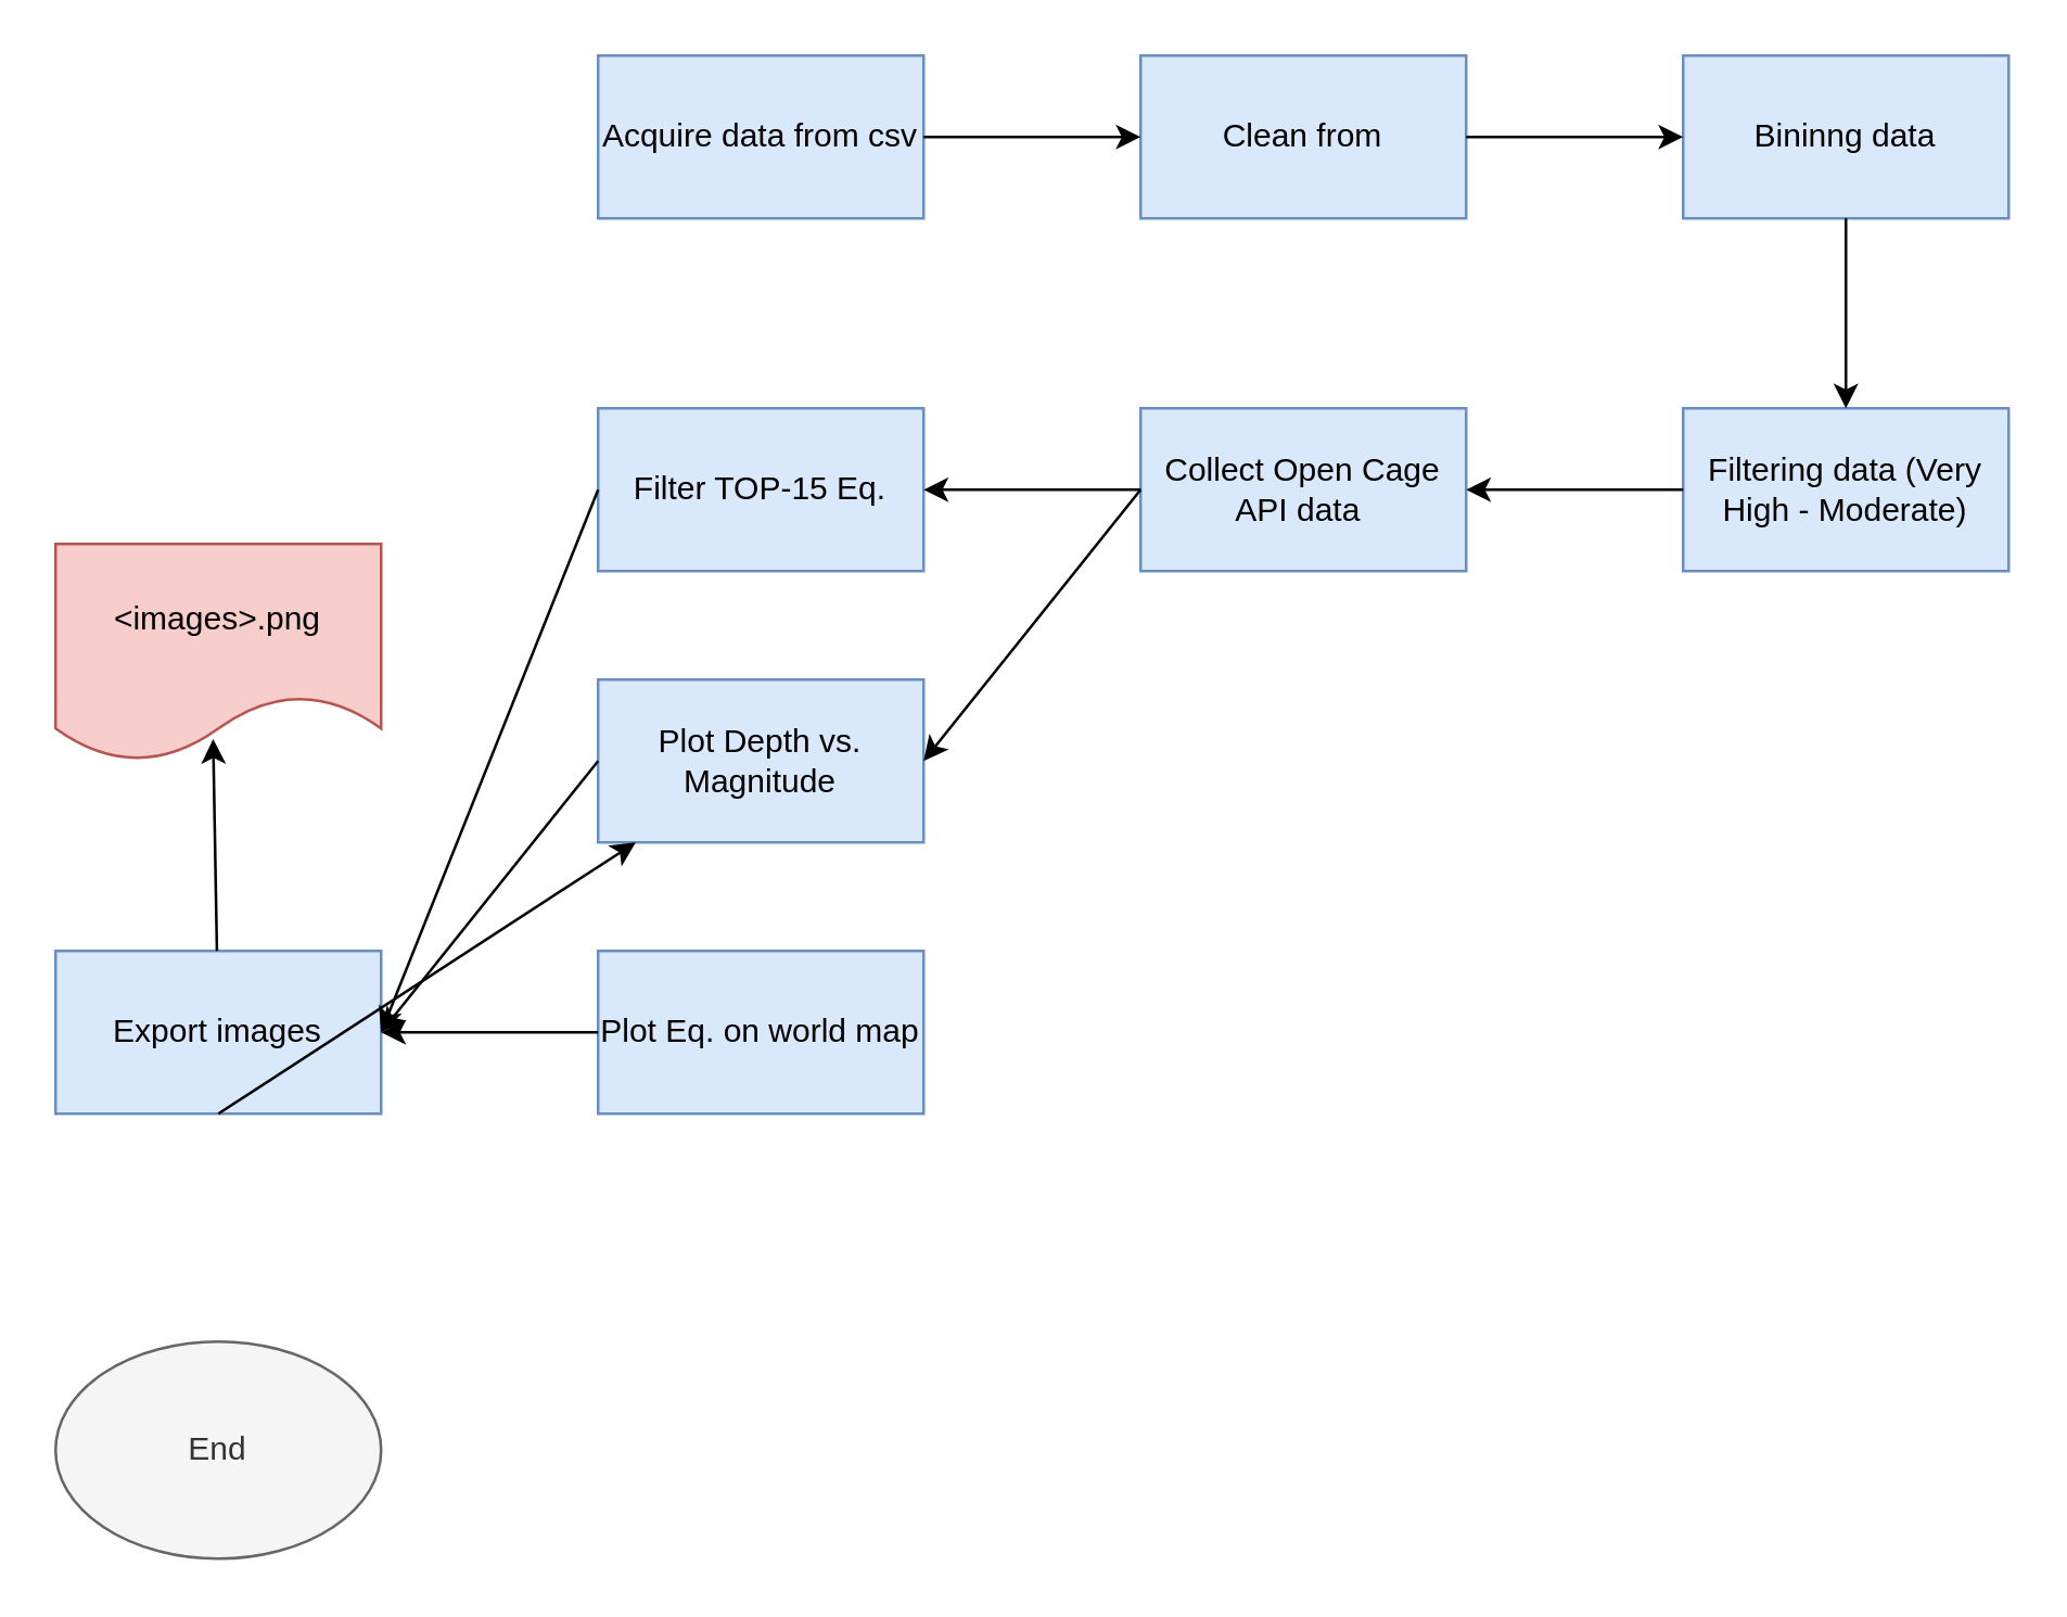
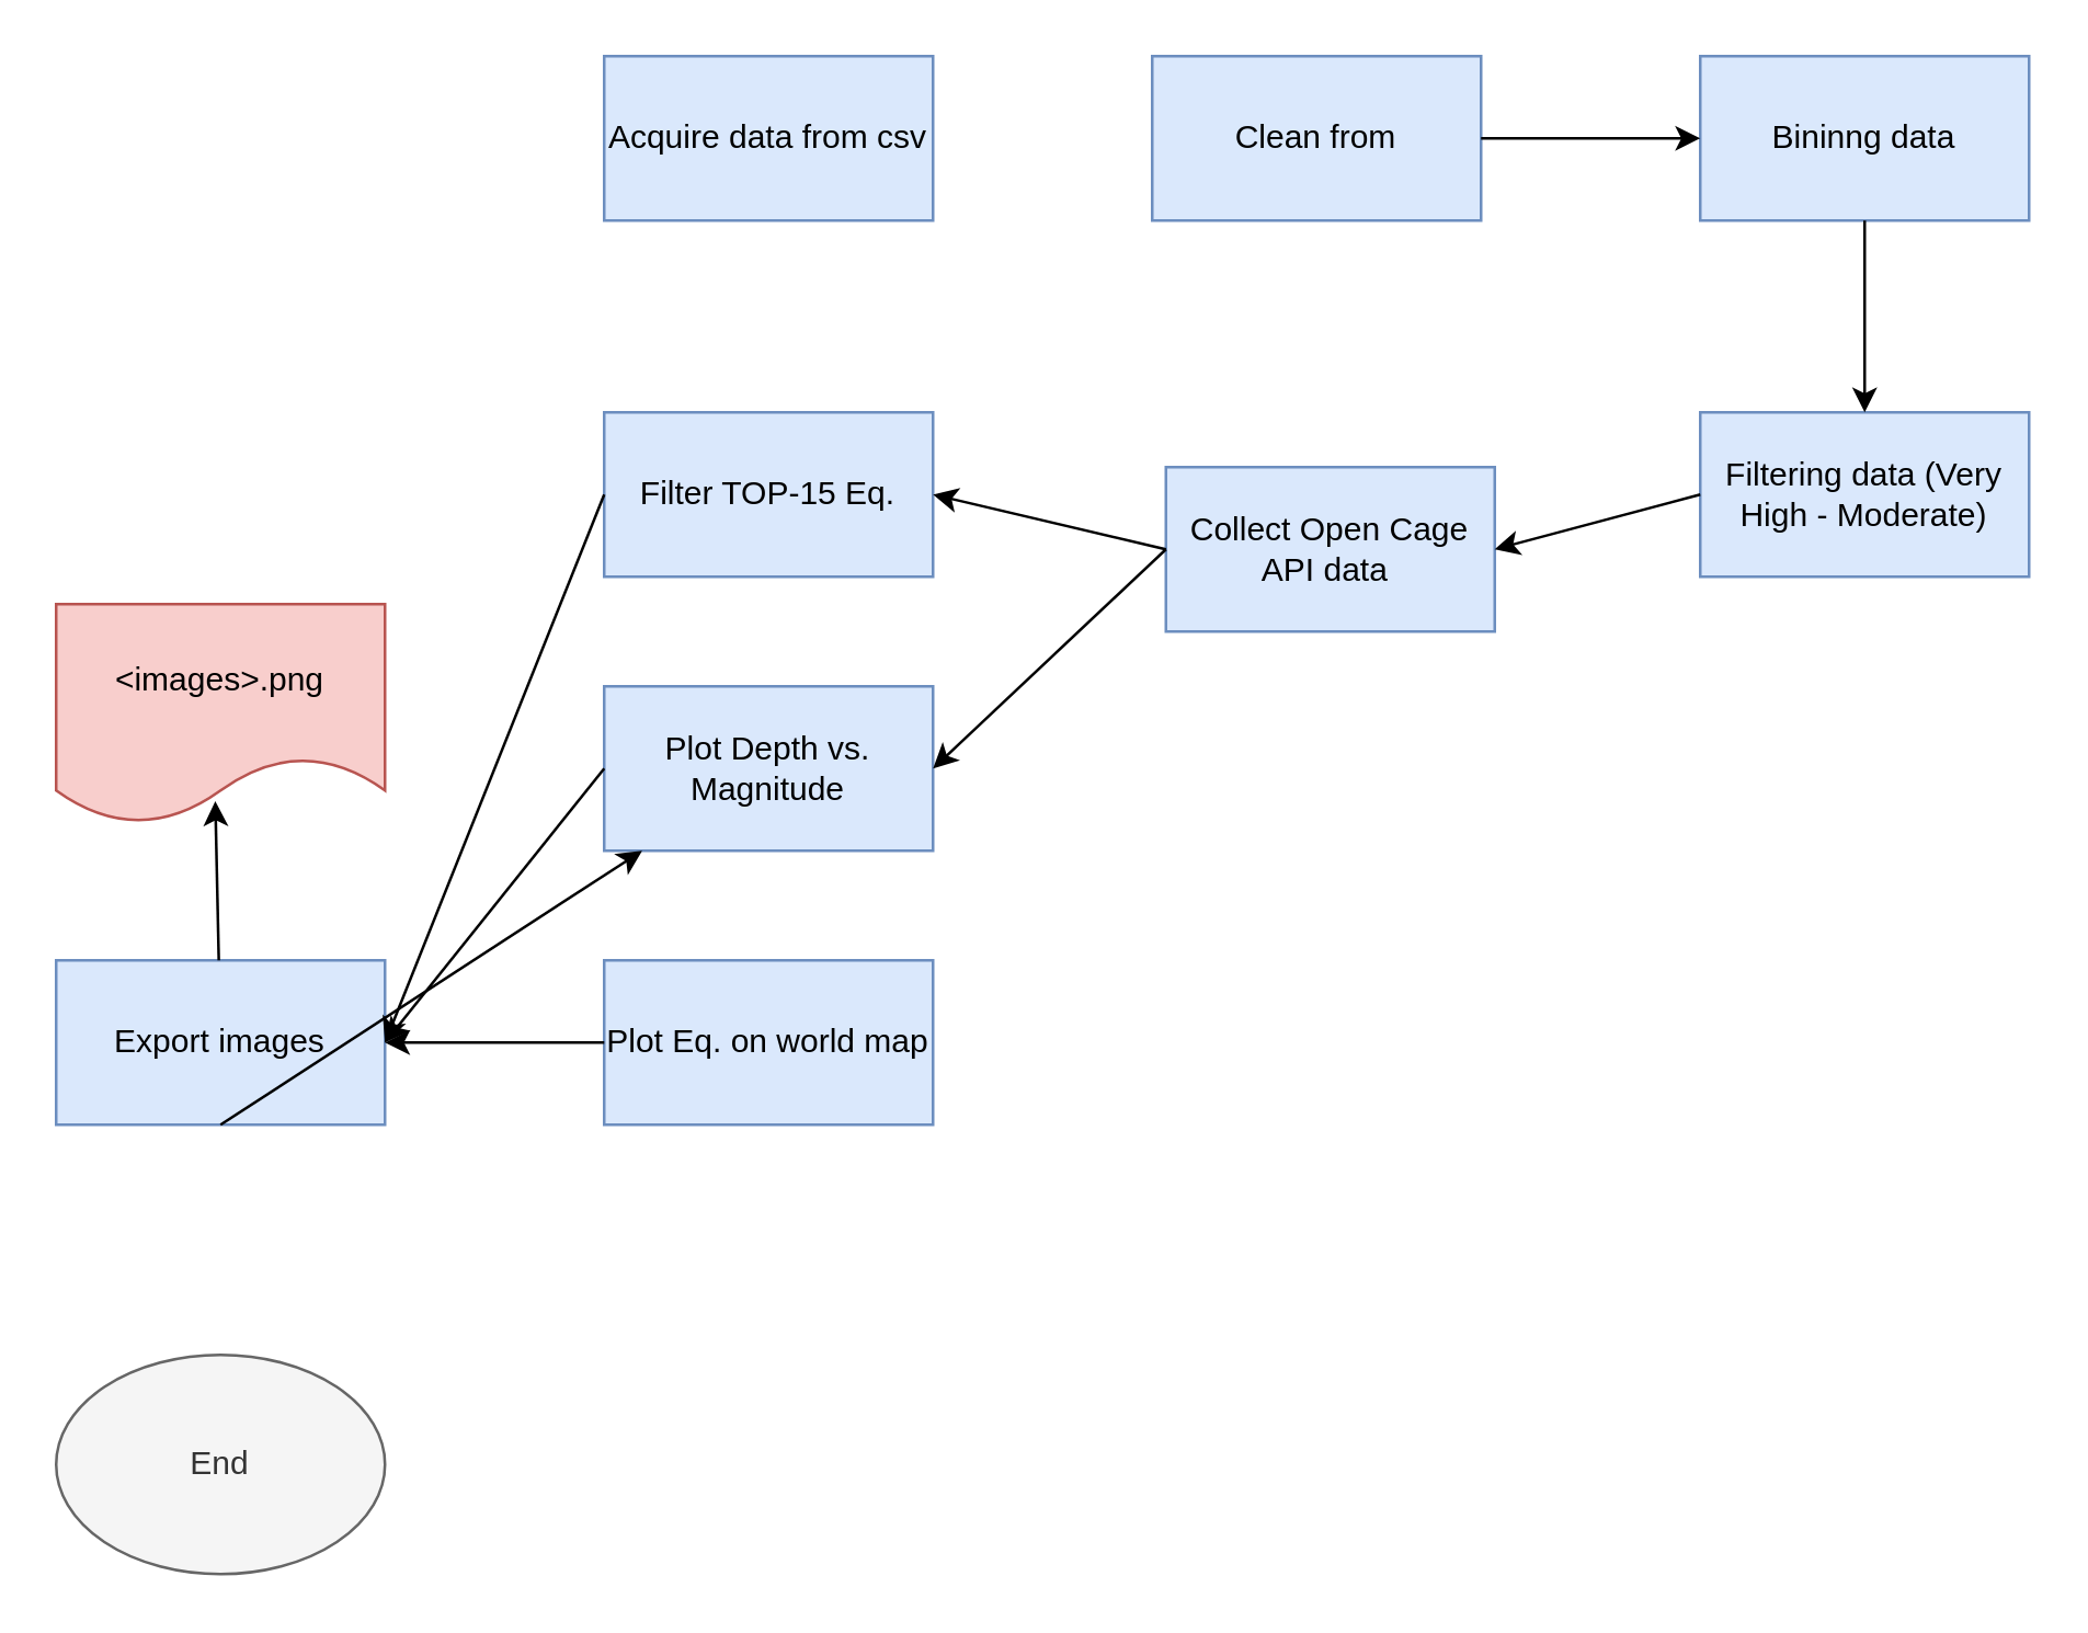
  <mxCell id="0" />
  <mxCell id="1" parent="0" />
  <mxCell id="2" value="Acquire data from csv&lt;br&gt;" style="rounded=0;whiteSpace=wrap;html=1;fillColor=#dae8fc;strokeColor=#6c8ebf;" vertex="1" parent="1"><mxGeometry x="220" y="20" width="120" height="60" as="geometry" /></mxCell>
  <mxCell id="3" value="Clean from" style="rounded=0;whiteSpace=wrap;html=1;fillColor=#dae8fc;strokeColor=#6c8ebf;" vertex="1" parent="1"><mxGeometry x="420" y="20" width="120" height="60" as="geometry" /></mxCell>
  <mxCell id="4" value="Bininng data" style="rounded=0;whiteSpace=wrap;html=1;fillColor=#dae8fc;strokeColor=#6c8ebf;" vertex="1" parent="1"><mxGeometry x="620" y="20" width="120" height="60" as="geometry" /></mxCell>
  <mxCell id="5" value="Filtering data (Very High - Moderate)" style="rounded=0;whiteSpace=wrap;html=1;fillColor=#dae8fc;strokeColor=#6c8ebf;" vertex="1" parent="1"><mxGeometry x="620" y="150" width="120" height="60" as="geometry" /></mxCell>
- <mxCell id="6" value="Collect Open Cage API data&amp;nbsp;" style="rounded=0;whiteSpace=wrap;html=1;fillColor=#dae8fc;strokeColor=#6c8ebf;" vertex="1" parent="1"><mxGeometry x="420" y="150" width="120" height="60" as="geometry" /></mxCell>
+ <mxCell id="6" value="Collect Open Cage API data&amp;nbsp;" style="rounded=0;whiteSpace=wrap;html=1;fillColor=#dae8fc;strokeColor=#6c8ebf;" vertex="1" parent="1"><mxGeometry x="425" y="170" width="120" height="60" as="geometry" /></mxCell>
  <mxCell id="7" value="Filter TOP-15 Eq." style="rounded=0;whiteSpace=wrap;html=1;fillColor=#dae8fc;strokeColor=#6c8ebf;" vertex="1" parent="1"><mxGeometry x="220" y="150" width="120" height="60" as="geometry" /></mxCell>
  <mxCell id="8" value="Plot Depth vs. Magnitude" style="rounded=0;whiteSpace=wrap;html=1;fillColor=#dae8fc;strokeColor=#6c8ebf;" vertex="1" parent="1"><mxGeometry x="220" y="250" width="120" height="60" as="geometry" /></mxCell>
  <mxCell id="9" value="Plot Eq. on world map" style="rounded=0;whiteSpace=wrap;html=1;fillColor=#dae8fc;strokeColor=#6c8ebf;" vertex="1" parent="1"><mxGeometry x="220" y="350" width="120" height="60" as="geometry" /></mxCell>
  <mxCell id="10" value="Export images" style="rounded=0;whiteSpace=wrap;html=1;fillColor=#dae8fc;strokeColor=#6c8ebf;" vertex="1" parent="1"><mxGeometry x="20" y="350" width="120" height="60" as="geometry" /></mxCell>
- <mxCell id="11" value="" style="endArrow=classic;html=1;exitX=1;exitY=0.5;exitDx=0;exitDy=0;entryX=0;entryY=0.5;entryDx=0;entryDy=0;" edge="1" parent="1" source="2" target="3"><mxGeometry width="50" height="50" relative="1" as="geometry"><mxPoint x="340" y="90" as="sourcePoint" /><mxPoint x="390" y="40" as="targetPoint" /></mxGeometry></mxCell>
  <mxCell id="12" value="" style="endArrow=classic;html=1;exitX=1;exitY=0.5;exitDx=0;exitDy=0;entryX=0;entryY=0.5;entryDx=0;entryDy=0;" edge="1" parent="1" source="3" target="4"><mxGeometry width="50" height="50" relative="1" as="geometry"><mxPoint x="20" y="480" as="sourcePoint" /><mxPoint x="70" y="430" as="targetPoint" /></mxGeometry></mxCell>
  <mxCell id="13" value="End" style="ellipse;whiteSpace=wrap;html=1;fillColor=#f5f5f5;strokeColor=#666666;fontColor=#333333;" vertex="1" parent="1"><mxGeometry x="20" y="494" width="120" height="80" as="geometry" /></mxCell>
  <mxCell id="14" value="" style="endArrow=classic;html=1;exitX=0.5;exitY=1;exitDx=0;exitDy=0;" edge="1" parent="1" source="4" target="5"><mxGeometry width="50" height="50" relative="1" as="geometry"><mxPoint x="20" y="650" as="sourcePoint" /><mxPoint x="70" y="600" as="targetPoint" /></mxGeometry></mxCell>
  <mxCell id="15" value="" style="endArrow=classic;html=1;exitX=0;exitY=0.5;exitDx=0;exitDy=0;entryX=1;entryY=0.5;entryDx=0;entryDy=0;" edge="1" parent="1" source="5" target="6"><mxGeometry width="50" height="50" relative="1" as="geometry"><mxPoint x="20" y="650" as="sourcePoint" /><mxPoint x="70" y="600" as="targetPoint" /></mxGeometry></mxCell>
  <mxCell id="16" value="" style="endArrow=classic;html=1;exitX=0;exitY=0.5;exitDx=0;exitDy=0;entryX=1;entryY=0.5;entryDx=0;entryDy=0;" edge="1" parent="1" source="6" target="7"><mxGeometry width="50" height="50" relative="1" as="geometry"><mxPoint x="20" y="650" as="sourcePoint" /><mxPoint x="70" y="600" as="targetPoint" /></mxGeometry></mxCell>
  <mxCell id="17" value="" style="endArrow=classic;html=1;exitX=0;exitY=0.5;exitDx=0;exitDy=0;entryX=1;entryY=0.5;entryDx=0;entryDy=0;" edge="1" parent="1" source="6" target="8"><mxGeometry width="50" height="50" relative="1" as="geometry"><mxPoint x="20" y="650" as="sourcePoint" /><mxPoint x="70" y="600" as="targetPoint" /></mxGeometry></mxCell>
  <mxCell id="18" value="" style="endArrow=classic;html=1;exitX=0.5;exitY=1;exitDx=0;exitDy=0;" edge="1" parent="1" source="10" target="8"><mxGeometry width="50" height="50" relative="1" as="geometry"><mxPoint x="20" y="650" as="sourcePoint" /><mxPoint x="70" y="600" as="targetPoint" /></mxGeometry></mxCell>
  <mxCell id="19" value="" style="endArrow=classic;html=1;exitX=0;exitY=0.5;exitDx=0;exitDy=0;entryX=1;entryY=0.5;entryDx=0;entryDy=0;" edge="1" parent="1" source="9" target="10"><mxGeometry width="50" height="50" relative="1" as="geometry"><mxPoint x="20" y="650" as="sourcePoint" /><mxPoint x="70" y="600" as="targetPoint" /></mxGeometry></mxCell>
  <mxCell id="20" value="" style="endArrow=classic;html=1;exitX=0;exitY=0.5;exitDx=0;exitDy=0;" edge="1" parent="1" source="8"><mxGeometry width="50" height="50" relative="1" as="geometry"><mxPoint x="20" y="650" as="sourcePoint" /><mxPoint x="140" y="380" as="targetPoint" /></mxGeometry></mxCell>
  <mxCell id="21" value="" style="endArrow=classic;html=1;exitX=0;exitY=0.5;exitDx=0;exitDy=0;entryX=1;entryY=0.5;entryDx=0;entryDy=0;" edge="1" parent="1" source="7" target="10"><mxGeometry width="50" height="50" relative="1" as="geometry"><mxPoint x="20" y="650" as="sourcePoint" /><mxPoint x="70" y="600" as="targetPoint" /></mxGeometry></mxCell>
- <mxCell id="22" value="&amp;lt;images&amp;gt;.png" style="shape=document;whiteSpace=wrap;html=1;boundedLbl=1;fillColor=#f8cecc;strokeColor=#b85450;" vertex="1" parent="1"><mxGeometry x="20" y="200" width="120" height="80" as="geometry" /></mxCell>
+ <mxCell id="22" value="&amp;lt;images&amp;gt;.png" style="shape=document;whiteSpace=wrap;html=1;boundedLbl=1;fillColor=#f8cecc;strokeColor=#b85450;" vertex="1" parent="1"><mxGeometry x="20" y="220" width="120" height="80" as="geometry" /></mxCell>
  <mxCell id="23" value="" style="endArrow=classic;html=1;entryX=0.484;entryY=0.899;entryDx=0;entryDy=0;entryPerimeter=0;" edge="1" parent="1" source="10" target="22"><mxGeometry width="50" height="50" relative="1" as="geometry"><mxPoint x="20" y="650" as="sourcePoint" /><mxPoint x="70" y="600" as="targetPoint" /></mxGeometry></mxCell>
